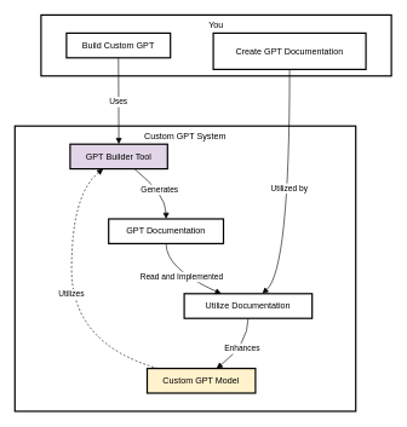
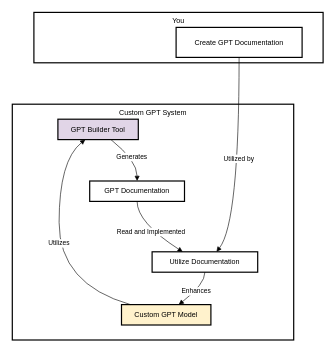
  <mxCell id="0" />
  <mxCell id="1" parent="0" />
  <mxCell id="2" value="You" style="whiteSpace=wrap;strokeWidth=2;verticalAlign=top;" vertex="1" parent="1"><mxGeometry x="56" width="482" height="84" as="geometry" y="20" /></mxCell>
- <mxCell id="3" value="Build Custom GPT" style="whiteSpace=wrap;strokeWidth=2;" vertex="1" parent="1"><mxGeometry x="91" y="45" width="143" height="34" as="geometry" /></mxCell>
  <mxCell id="4" value="Create GPT Documentation" style="whiteSpace=wrap;strokeWidth=2;" vertex="1" parent="1"><mxGeometry x="293" y="45" width="210" height="50" as="geometry" /></mxCell>
  <mxCell id="5" value="Custom GPT System" style="whiteSpace=wrap;strokeWidth=2;verticalAlign=top;" vertex="1" parent="1"><mxGeometry y="173" width="469" height="393" as="geometry" x="20" /></mxCell>
  <mxCell id="6" value="GPT Builder Tool" style="whiteSpace=wrap;strokeWidth=2;fillColor=#e1d5e7;" vertex="1" parent="1"><mxGeometry x="96" y="198" width="134" height="34" as="geometry" /></mxCell>
  <mxCell id="7" value="Custom GPT Model" style="whiteSpace=wrap;strokeWidth=2;fillColor=#fff2cc;" vertex="1" parent="1"><mxGeometry x="202" y="507" width="149" height="34" as="geometry" /></mxCell>
  <mxCell id="8" value="GPT Documentation" style="whiteSpace=wrap;strokeWidth=2;" vertex="1" parent="1"><mxGeometry x="149" y="301" width="158" height="34" as="geometry" /></mxCell>
- <mxCell id="9" value="Utilize Documentation" style="whiteSpace=wrap;strokeWidth=2;" vertex="1" parent="1"><mxGeometry x="253" y="404" width="176" height="34" as="geometry" /></mxCell>
- <mxCell id="10" value="Utilizes" style="curved=1;startArrow=none;endArrow=block;exitX=0.1;exitY=0;entryX=0.34;entryY=1;dashed=1;" edge="1" parent="1" source="7" target="6"><mxGeometry relative="1" as="geometry"><Array as="points"><mxPoint x="98" y="473" /><mxPoint x="98" y="267" /></Array></mxGeometry></mxCell>
+ <mxCell id="9" value="Utilize Documentation" style="whiteSpace=wrap;strokeWidth=2;" vertex="1" parent="1"><mxGeometry x="253" y="419" width="176" height="34" as="geometry" /></mxCell>
+ <mxCell id="10" value="Utilizes" style="curved=1;startArrow=none;endArrow=block;exitX=0.1;exitY=0;entryX=0.34;entryY=1;" edge="1" parent="1" source="7" target="6"><mxGeometry relative="1" as="geometry"><Array as="points"><mxPoint x="98" y="473" /><mxPoint x="98" y="267" /></Array></mxGeometry></mxCell>
  <mxCell id="11" value="Generates" style="curved=1;startArrow=none;endArrow=block;exitX=0.66;exitY=1;entryX=0.5;entryY=0;" edge="1" parent="1" source="6" target="8"><mxGeometry relative="1" as="geometry"><Array as="points"><mxPoint x="228" y="267" /></Array></mxGeometry></mxCell>
  <mxCell id="12" value="Enhances" style="curved=1;startArrow=none;endArrow=block;exitX=0.5;exitY=1;entryX=0.64;entryY=0;" edge="1" parent="1" source="9" target="7"><mxGeometry relative="1" as="geometry"><Array as="points"><mxPoint x="341" y="473" /></Array></mxGeometry></mxCell>
  <mxCell id="13" value="Read and Implemented" style="curved=1;startArrow=none;endArrow=block;exitX=0.5;exitY=1;entryX=0.29;entryY=0;" edge="1" parent="1" source="8" target="9"><mxGeometry relative="1" as="geometry"><Array as="points"><mxPoint x="228" y="370" /></Array></mxGeometry></mxCell>
- <mxCell id="14" value="Uses" style="curved=1;startArrow=none;endArrow=block;exitX=0.5;exitY=1;entryX=0.5;entryY=0;" edge="1" parent="1" source="3" target="6"><mxGeometry relative="1" as="geometry"><Array as="points" /></mxGeometry></mxCell>
  <mxCell id="15" value="Utilized by" style="curved=1;startArrow=none;endArrow=block;exitX=0.5;exitY=1;entryX=0.61;entryY=0;" edge="1" parent="1" source="4" target="9"><mxGeometry relative="1" as="geometry"><Array as="points"><mxPoint x="398" y="370" /></Array></mxGeometry></mxCell>
